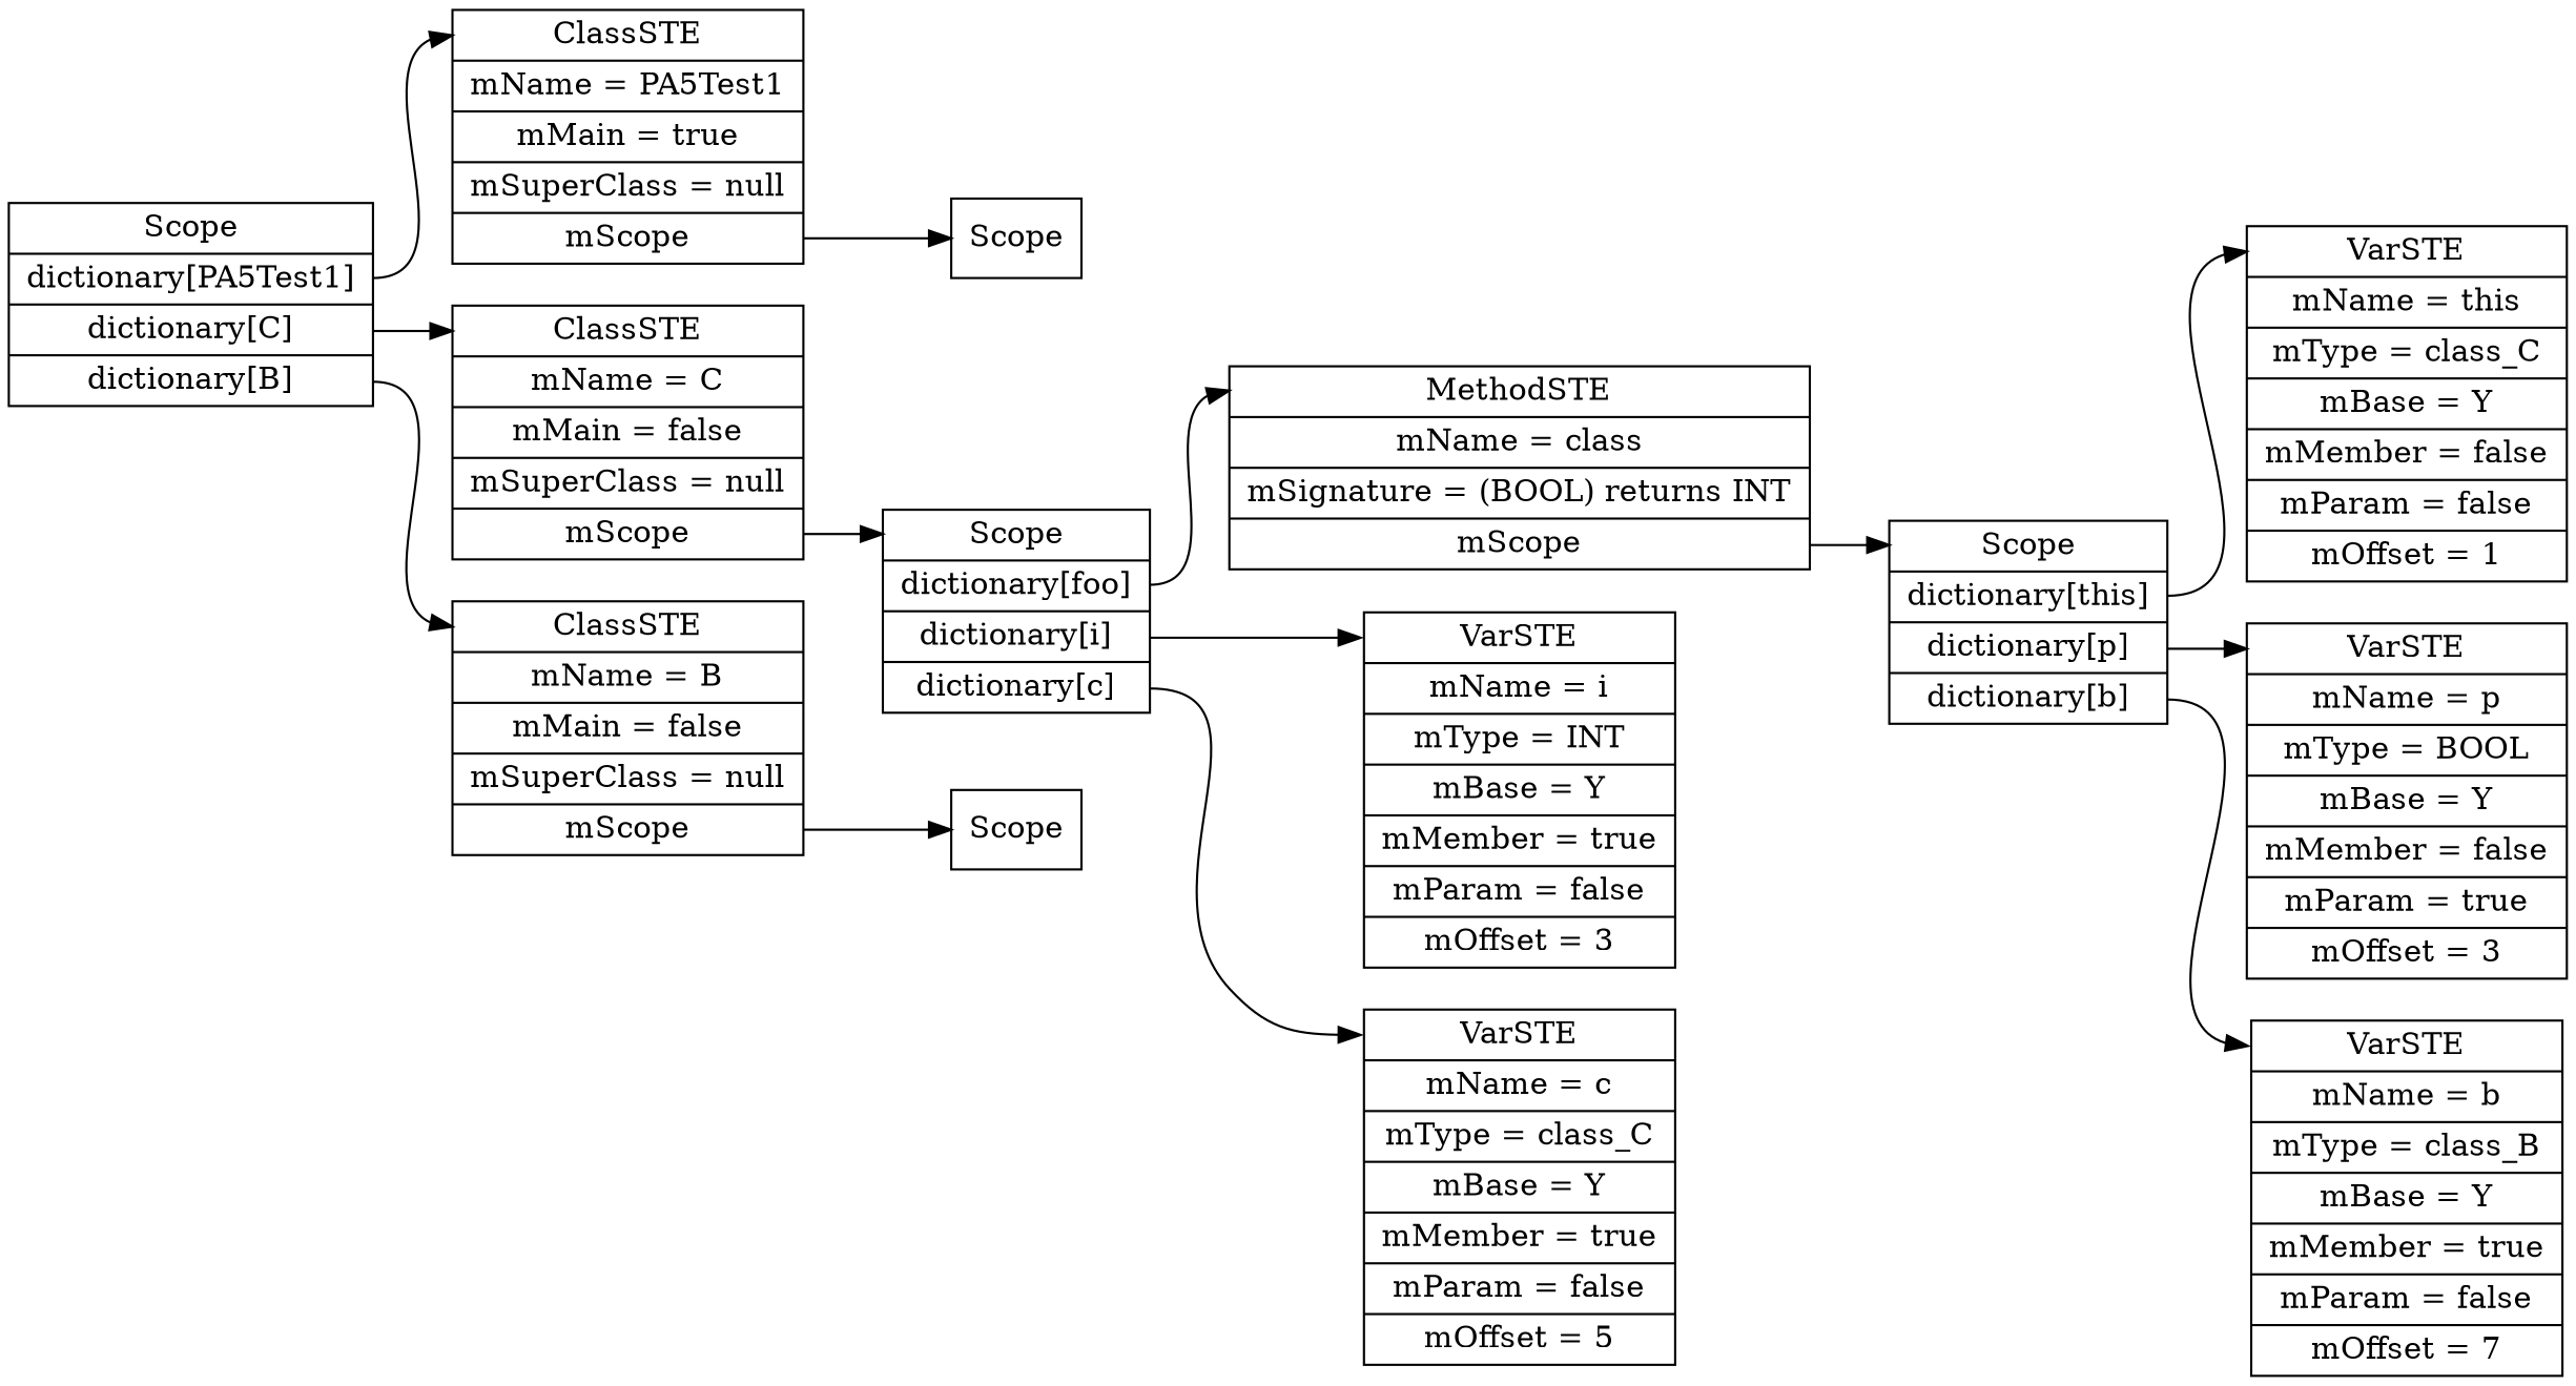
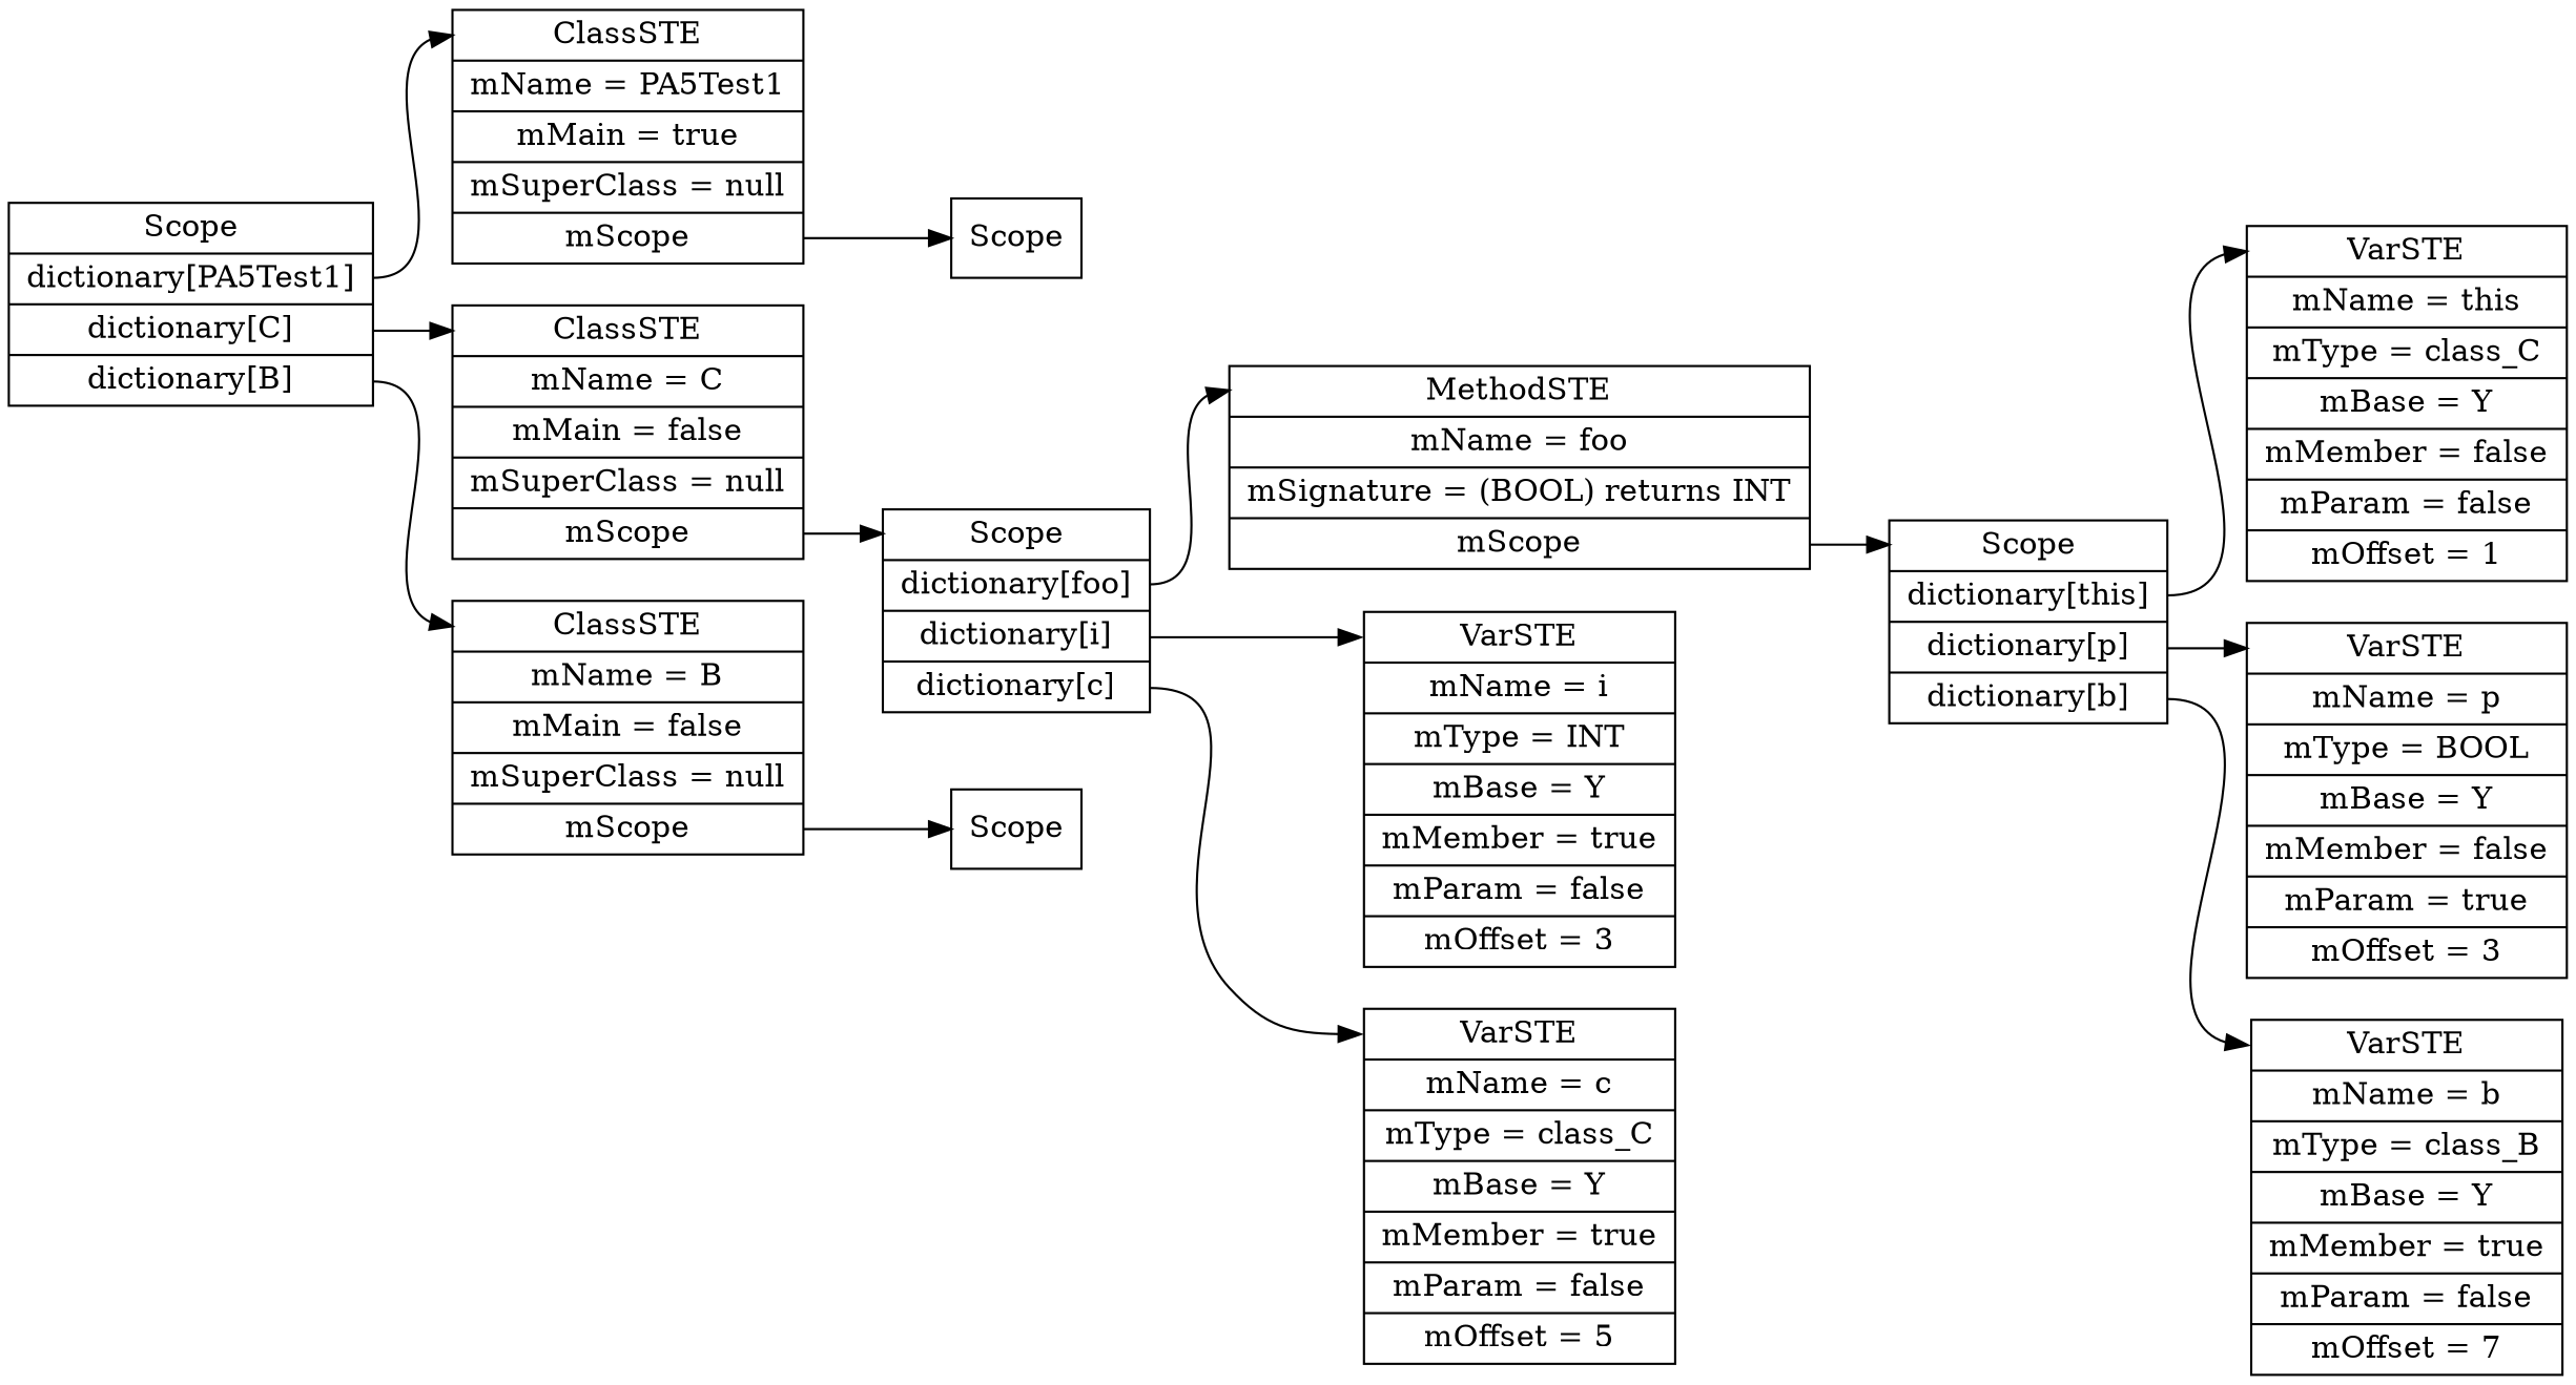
  digraph {
    rankdir=LR
    node [shape=record]
    edge [headport=f0 tailport=f3]
    n1 [label=" <f0> Scope | <f1> dictionary\[PA5Test1\] | <f2> dictionary\[C\] | <f3> dictionary\[B\] "]
    n2 [label=" <f0> ClassSTE | <f1> mName = PA5Test1| <f2> mMain = true| <f3> mSuperClass = null| <f4> mScope "]
    n3 [label=" <f0> ClassSTE | <f1> mName = C| <f2> mMain = false| <f3> mSuperClass = null| <f4> mScope "]
    n4 [label=" <f0> ClassSTE | <f1> mName = B| <f2> mMain = false| <f3> mSuperClass = null| <f4> mScope "]
    n5 [label=" <f0> Scope "]
    n6 [label=" <f0> Scope | <f1> dictionary\[foo\] | <f2> dictionary\[i\] | <f3> dictionary\[c\] "]
-   n7 [label=" <f0> MethodSTE | <f1> mName = class| <f2> mSignature = (BOOL) returns INT| <f3> mScope "]
+   n7 [label=" <f0> MethodSTE | <f1> mName = foo| <f2> mSignature = (BOOL) returns INT| <f3> mScope "]
    n8 [label=" <f0> VarSTE | <f1> mName = i| <f2> mType = INT| <f3> mBase = Y| <f4> mMember = true| <f5> mParam = false| <f6> mOffset = 3"]
    n9 [label=" <f0> VarSTE | <f1> mName = c| <f2> mType = class_C| <f3> mBase = Y| <f4> mMember = true| <f5> mParam = false| <f6> mOffset = 5"]
    n10 [label=" <f0> Scope | <f1> dictionary\[this\] | <f2> dictionary\[p\] | <f3> dictionary\[b\] "]
    n11 [label=" <f0> VarSTE | <f1> mName = this| <f2> mType = class_C| <f3> mBase = Y| <f4> mMember = false| <f5> mParam = false| <f6> mOffset = 1"]
    n12 [label=" <f0> VarSTE | <f1> mName = p| <f2> mType = BOOL| <f3> mBase = Y| <f4> mMember = false| <f5> mParam = true| <f6> mOffset = 3"]
    n13 [label=" <f0> VarSTE | <f1> mName = b| <f2> mType = class_B| <f3> mBase = Y| <f4> mMember = true| <f5> mParam = false| <f6> mOffset = 7"]
    n14 [label=" <f0> Scope "]
    n1 -> n2 [tailport=f1]
    n1 -> n3 [tailport=f2]
    n1 -> n4
    n2 -> n5 [tailport=f4]
    n3 -> n6 [tailport=f4]
    n4 -> n14 [tailport=f4]
    n6 -> n7 [tailport=f1]
    n6 -> n8 [tailport=f2]
    n6 -> n9
    n7 -> n10
    n10 -> n11 [tailport=f1]
    n10 -> n12 [tailport=f2]
    n10 -> n13
  }
